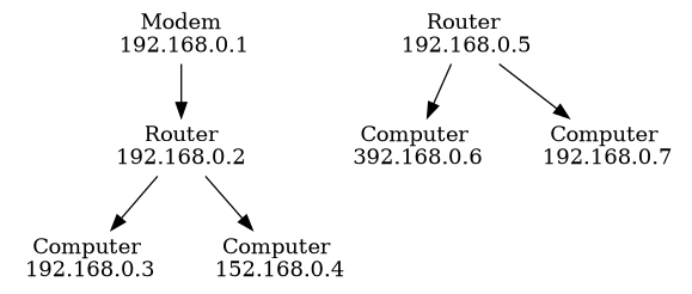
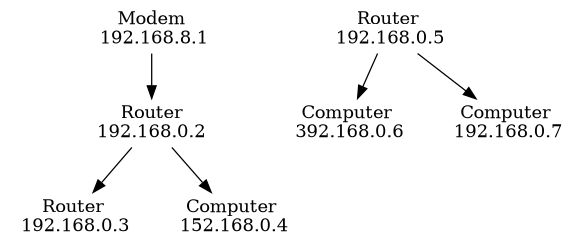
  digraph {
    node [arrowhead=none shape=plaintext]
-   n1 [label="Modem\n 192.168.0.1"]
+   n1 [label="Modem\n 192.168.8.1"]
    n2 [label="Router\n192.168.0.2"]
-   n3 [label="Computer\n 192.168.0.3"]
+   n3 [label="Router\n 192.168.0.3"]
    n4 [label="Computer\n 152.168.0.4"]
    n5 [label="Router\n 192.168.0.5"]
    n6 [label="Computer\n 392.168.0.6"]
    n7 [label="Computer\n 192.168.0.7"]
    n1 -> n2
    n2 -> n3
    n2 -> n4
    n5 -> n6
    n5 -> n7
  }
